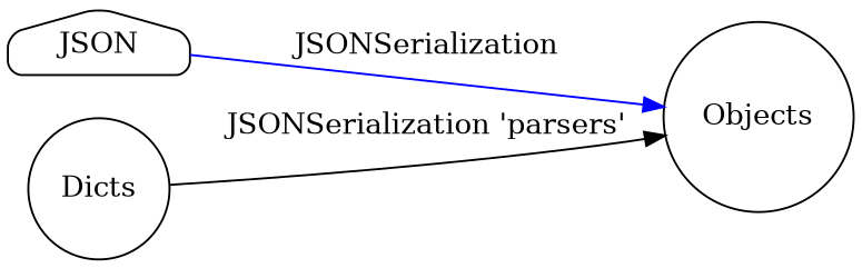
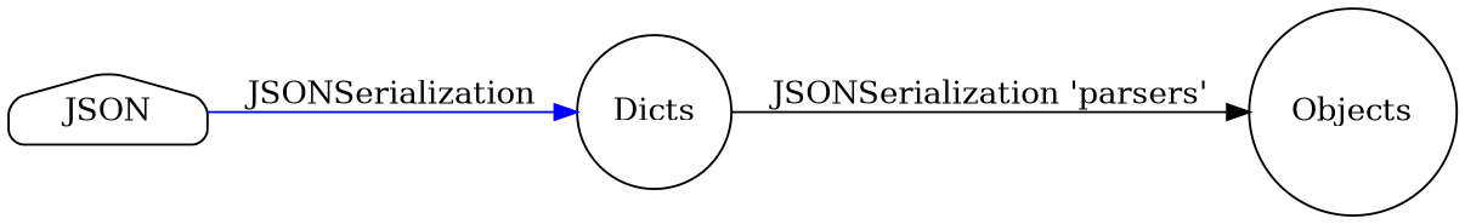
  digraph {
    rankdir=LR
    node [shape=circle style=rounded]
    JSON [shape=house]
    Dicts
    Objects
-   JSON -> Objects [color=blue label=JSONSerialization]
+   JSON -> Dicts [color=blue label=JSONSerialization]
    Dicts -> Objects [color=black label="JSONSerialization 'parsers'"]
  }
